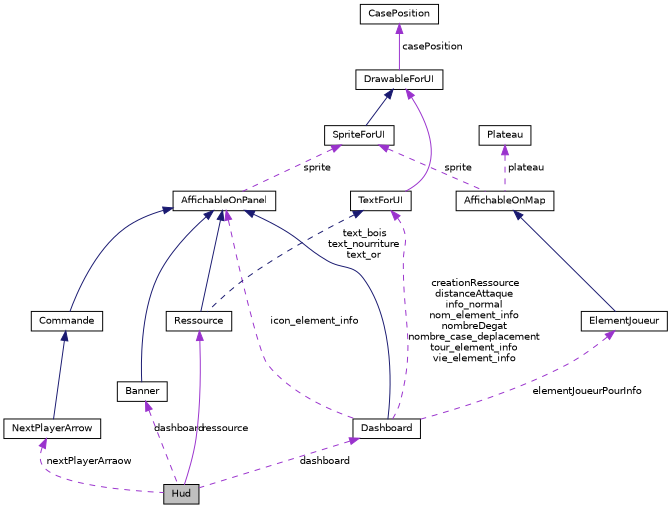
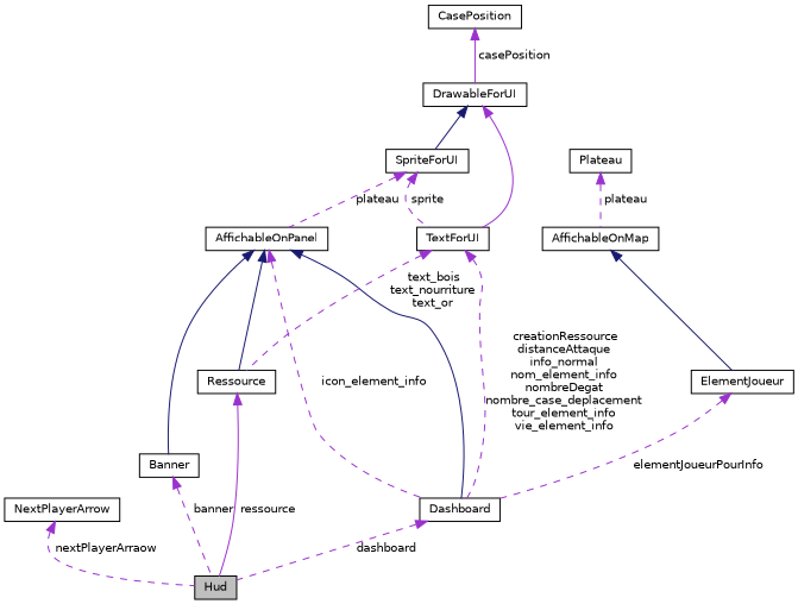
  digraph {
    node [color=black fillcolor=white fontname=Helvetica fontsize=10 shape=record style=filled]
    edge [color=darkorchid3 dir=back fontname=Helvetica fontsize=10 labelfontname=Helvetica labelfontsize=10 style=dashed]
    n1 [fillcolor=grey75 fontcolor=black height=0.2 label=Hud width=0.4]
    n2 [height=0.2 label=Dashboard width=0.4]
    n3 [height=0.2 label=AffichableOnPanel width=0.4]
    n4 [height=0.2 label=Banner width=0.4]
-   n5 [height=0.2 label=Commande width=0.4]
    n6 [height=0.2 label=Ressource width=0.4]
    n7 [height=0.2 label=NextPlayerArrow width=0.4]
    n8 [height=0.2 label=SpriteForUI width=0.4]
    n9 [height=0.2 label=AffichableOnMap width=0.4]
    n10 [height=0.2 label=ElementJoueur width=0.4]
    n11 [height=0.2 label=DrawableForUI width=0.4]
    n12 [height=0.2 label=TextForUI width=0.4]
    n13 [height=0.2 label=CasePosition width=0.4]
    n14 [height=0.2 label=Plateau width=0.4]
    n2 -> n1 [label=" dashboard"]
    n3 -> n2 [color=midnightblue style=solid]
    n3 -> n2 [label=" icon_element_info"]
    n3 -> n4 [color=midnightblue style=solid]
-   n3 -> n5 [color=midnightblue style=solid]
    n3 -> n6 [color=midnightblue style=solid]
-   n4 -> n1 [label=" dashboard"]
-   n5 -> n7 [color=midnightblue style=solid]
+   n4 -> n1 [label=" banner"]
    n6 -> n1 [label=" ressource" style=solid]
    n7 -> n1 [label=" nextPlayerArraow"]
-   n8 -> n3 [label=" sprite"]
-   n8 -> n9 [label=" sprite"]
+   n8 -> n3 [label=" plateau"]
+   n8 -> n12 [label=" sprite"]
    n9 -> n10 [color=midnightblue style=solid]
    n10 -> n2 [label=" elementJoueurPourInfo"]
    n11 -> n8 [color=midnightblue style=solid]
    n11 -> n12 [style=solid]
    n12 -> n2 [label=" creationRessource\ndistanceAttaque\ninfo_normal\nnom_element_info\nnombreDegat\nnombre_case_deplacement\ntour_element_info\nvie_element_info"]
-   n12 -> n6 [color=midnightblue label=" text_bois\ntext_nourriture\ntext_or"]
+   n12 -> n6 [label=" text_bois\ntext_nourriture\ntext_or"]
    n13 -> n11 [label=" casePosition" style=solid]
    n14 -> n9 [label=" plateau"]
  }
